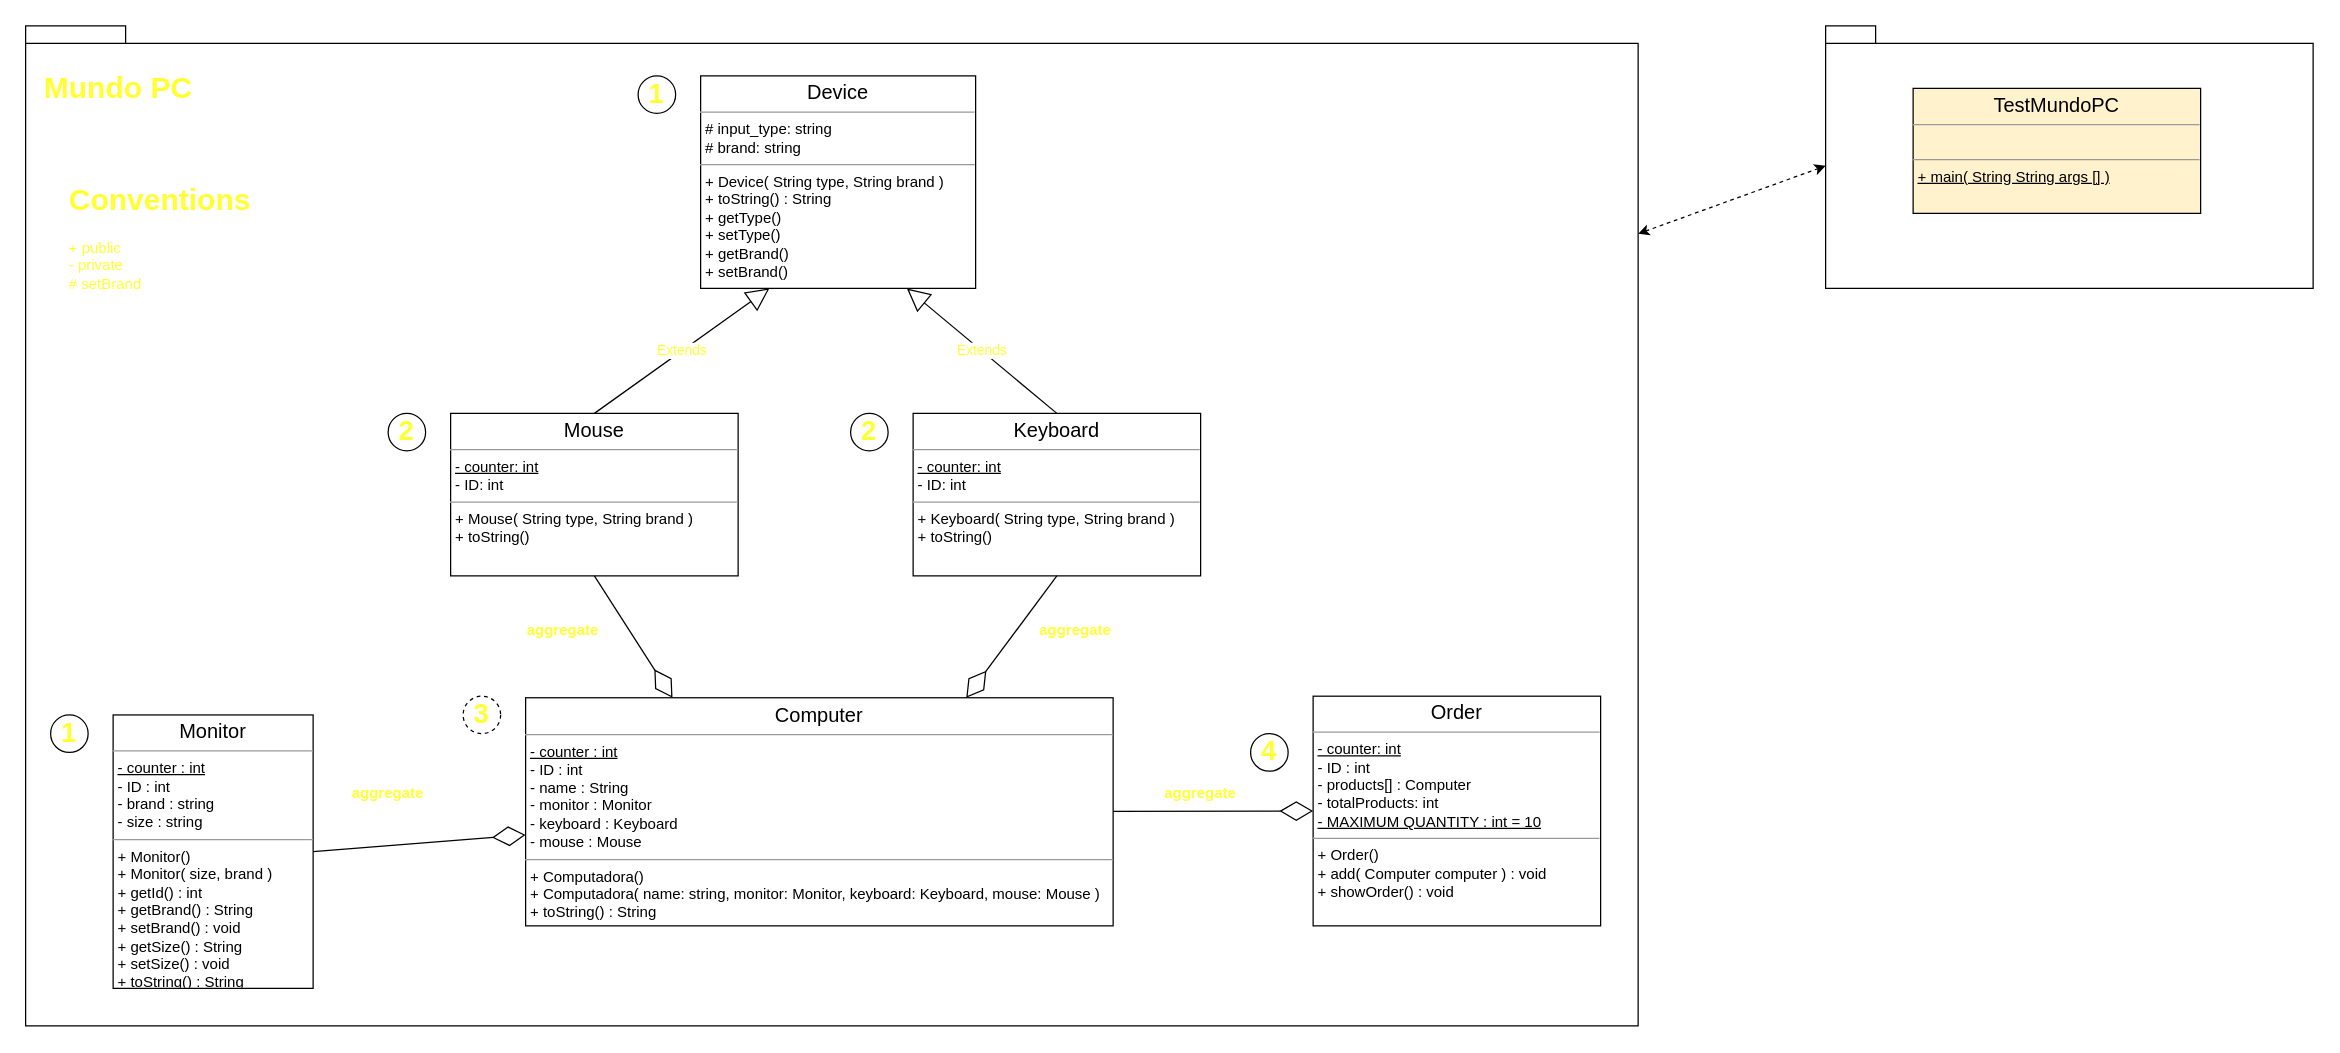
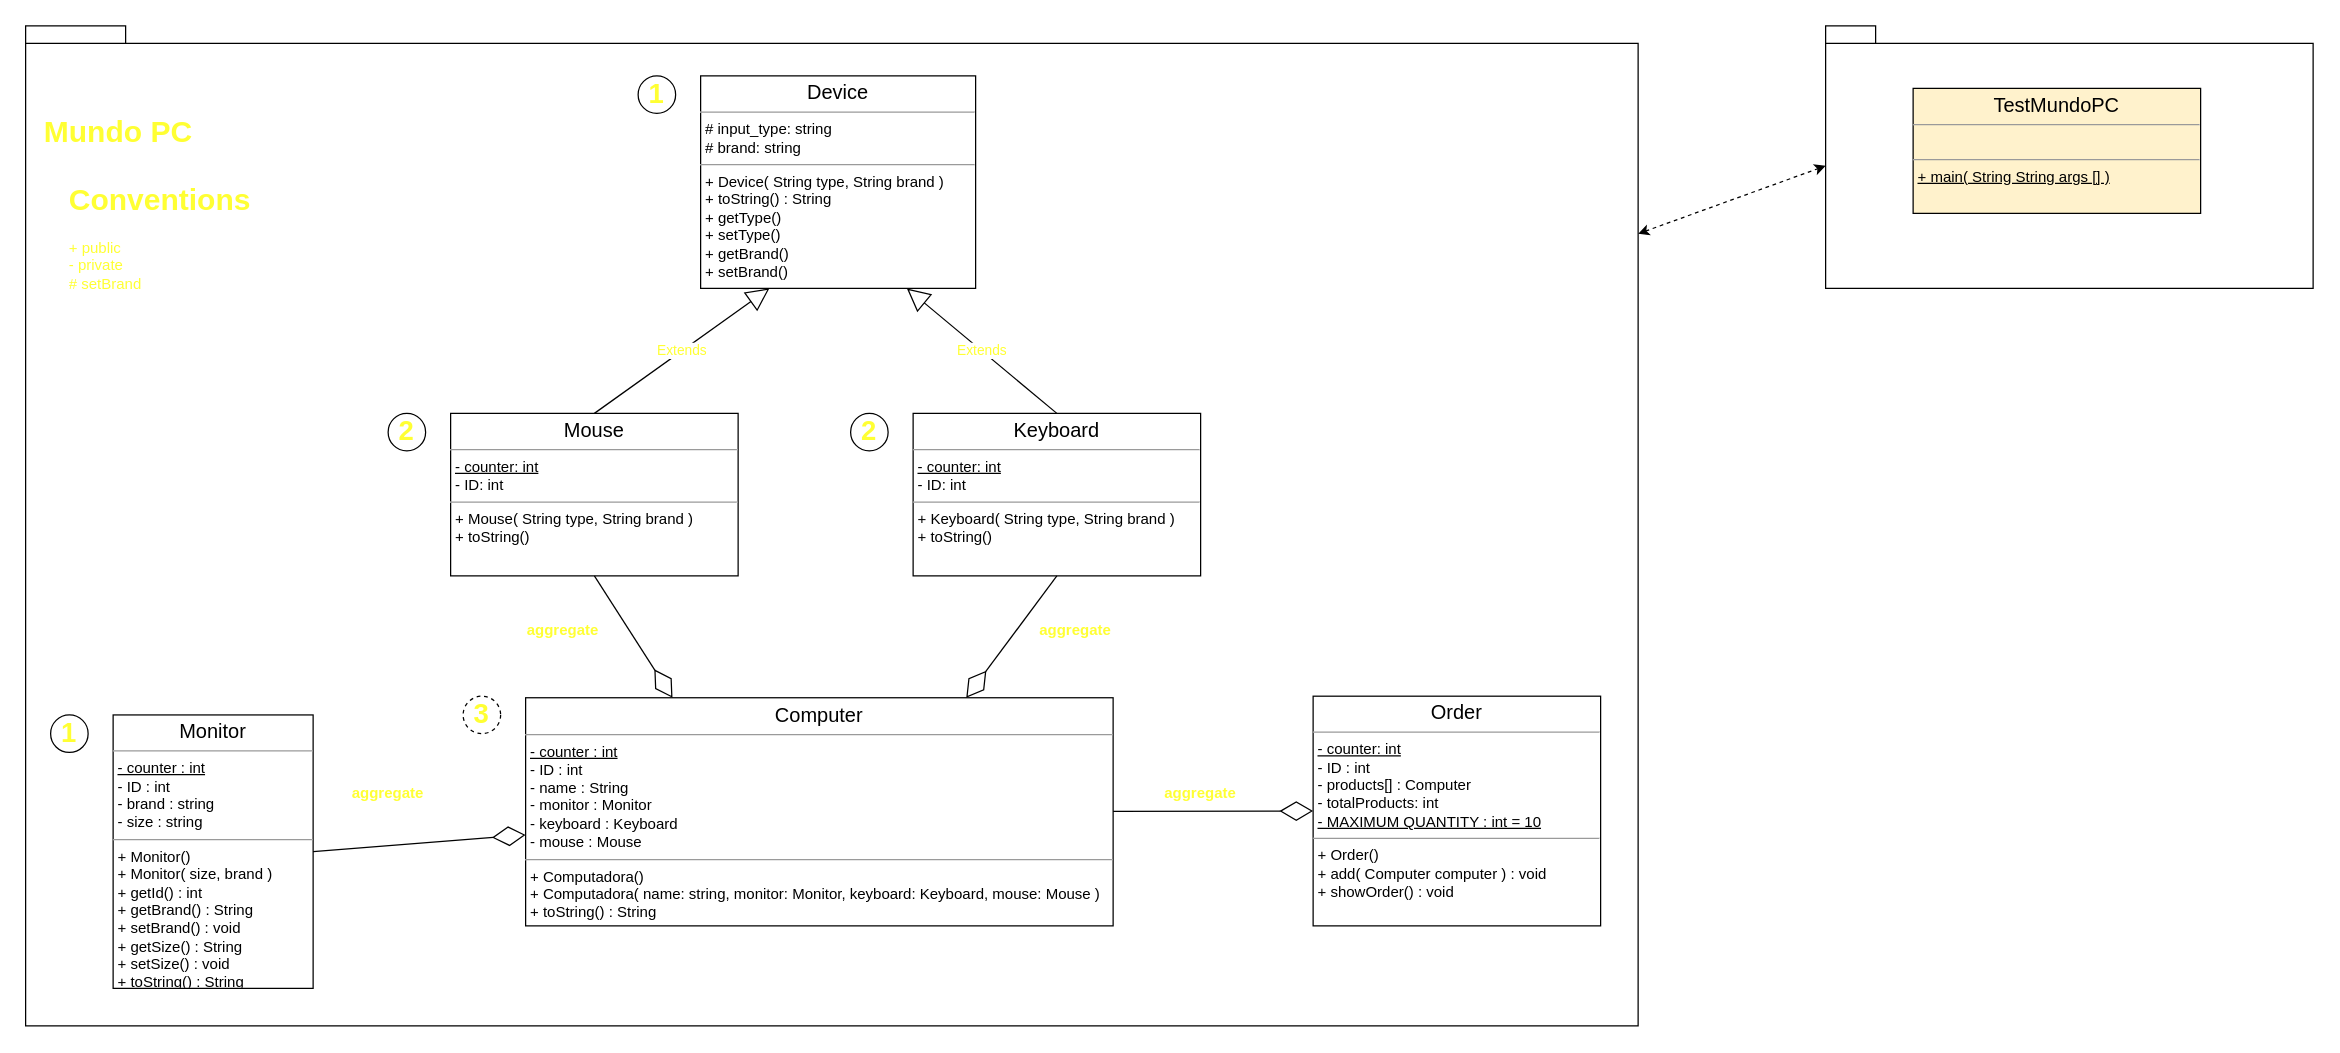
  <mxCell id="0" />
  <mxCell id="1" parent="0" />
  <mxCell id="2" value="" style="shape=folder;fontStyle=1;spacingTop=10;tabWidth=40;tabHeight=14;tabPosition=left;html=1;" parent="1" vertex="1"><mxGeometry x="20" y="20" width="1290" height="800" as="geometry" /></mxCell>
  <mxCell id="3" value="&lt;p style=&quot;margin: 0px ; margin-top: 4px ; text-align: center&quot;&gt;&lt;font style=&quot;font-size: 16px&quot;&gt;Computer&lt;/font&gt;&lt;/p&gt;&lt;hr size=&quot;1&quot;&gt;&lt;p style=&quot;margin: 0px ; margin-left: 4px&quot;&gt;&lt;u&gt;- counter : int&lt;/u&gt;&lt;/p&gt;&lt;p style=&quot;margin: 0px ; margin-left: 4px&quot;&gt;- ID : int&lt;/p&gt;&lt;p style=&quot;margin: 0px ; margin-left: 4px&quot;&gt;- name : String&lt;/p&gt;&lt;p style=&quot;margin: 0px ; margin-left: 4px&quot;&gt;- monitor : Monitor&lt;/p&gt;&lt;p style=&quot;margin: 0px ; margin-left: 4px&quot;&gt;- keyboard : Keyboard&lt;/p&gt;&lt;p style=&quot;margin: 0px ; margin-left: 4px&quot;&gt;- mouse : Mouse&lt;/p&gt;&lt;hr size=&quot;1&quot;&gt;&lt;p style=&quot;margin: 0px ; margin-left: 4px&quot;&gt;+ Computadora()&lt;br&gt;+ Computadora( name: string, monitor: Monitor, keyboard: Keyboard, mouse: Mouse )&lt;/p&gt;&lt;p style=&quot;margin: 0px ; margin-left: 4px&quot;&gt;+ toString() : String&lt;/p&gt;" style="verticalAlign=top;align=left;overflow=fill;fontSize=12;fontFamily=Helvetica;html=1;" parent="1" vertex="1"><mxGeometry x="420" y="557.5" width="470" height="182.5" as="geometry" /></mxCell>
  <mxCell id="4" value="&lt;p style=&quot;margin: 0px ; margin-top: 4px ; text-align: center&quot;&gt;&lt;font style=&quot;font-size: 16px&quot;&gt;Monitor&lt;/font&gt;&lt;/p&gt;&lt;hr size=&quot;1&quot;&gt;&lt;p style=&quot;margin: 0px ; margin-left: 4px&quot;&gt;&lt;u&gt;- counter : int&lt;/u&gt;&lt;/p&gt;&lt;p style=&quot;margin: 0px ; margin-left: 4px&quot;&gt;- ID : int&lt;/p&gt;&lt;p style=&quot;margin: 0px ; margin-left: 4px&quot;&gt;- brand : string&lt;/p&gt;&lt;p style=&quot;margin: 0px ; margin-left: 4px&quot;&gt;- size : string&lt;/p&gt;&lt;hr size=&quot;1&quot;&gt;&lt;p style=&quot;margin: 0px ; margin-left: 4px&quot;&gt;+ Monitor()&lt;br&gt;+ Monitor( size, brand )&lt;/p&gt;&lt;p style=&quot;margin: 0px ; margin-left: 4px&quot;&gt;+ getId() : int&lt;/p&gt;&lt;p style=&quot;margin: 0px ; margin-left: 4px&quot;&gt;&lt;span&gt;+ getBrand() : String&lt;/span&gt;&lt;/p&gt;&lt;p style=&quot;margin: 0px ; margin-left: 4px&quot;&gt;+ setBrand() : void&lt;br&gt;&lt;/p&gt;&lt;p style=&quot;margin: 0px ; margin-left: 4px&quot;&gt;+ getSize() : String&lt;br&gt;+ setSize() : void&lt;br&gt;&lt;/p&gt;&lt;p style=&quot;margin: 0px ; margin-left: 4px&quot;&gt;+ toString() : String&lt;br&gt;&lt;/p&gt;" style="verticalAlign=top;align=left;overflow=fill;fontSize=12;fontFamily=Helvetica;html=1;" parent="1" vertex="1"><mxGeometry x="90" y="571.25" width="160" height="218.75" as="geometry" /></mxCell>
  <mxCell id="5" value="" style="endArrow=diamondThin;endFill=0;endSize=24;html=1;fontColor=#FFFF33;exitX=1;exitY=0.5;exitDx=0;exitDy=0;" parent="1" source="4" target="3" edge="1"><mxGeometry width="160" relative="1" as="geometry"><mxPoint x="375" y="820" as="sourcePoint" /><mxPoint x="535" y="820" as="targetPoint" /></mxGeometry></mxCell>
  <mxCell id="6" value="aggregate" style="text;align=center;fontStyle=1;verticalAlign=middle;spacingLeft=3;spacingRight=3;strokeColor=none;rotatable=0;points=[[0,0.5],[1,0.5]];portConstraint=eastwest;fontColor=#FFFF33;" parent="1" vertex="1"><mxGeometry x="270" y="620" width="80" height="26" as="geometry" /></mxCell>
  <mxCell id="7" value="" style="endArrow=diamondThin;endFill=0;endSize=24;html=1;fontColor=#FFFF33;entryX=0;entryY=0.5;entryDx=0;entryDy=0;" parent="1" source="3" target="25" edge="1"><mxGeometry width="160" relative="1" as="geometry"><mxPoint x="375" y="810" as="sourcePoint" /><mxPoint x="535" y="810" as="targetPoint" /></mxGeometry></mxCell>
  <mxCell id="8" value="aggregate" style="text;align=center;fontStyle=1;verticalAlign=middle;spacingLeft=3;spacingRight=3;strokeColor=none;rotatable=0;points=[[0,0.5],[1,0.5]];portConstraint=eastwest;fontColor=#FFFF33;" parent="1" vertex="1"><mxGeometry x="920" y="620" width="80" height="26" as="geometry" /></mxCell>
  <mxCell id="9" value="&lt;p style=&quot;margin: 0px ; margin-top: 4px ; text-align: center&quot;&gt;&lt;font style=&quot;font-size: 16px&quot;&gt;Device&lt;/font&gt;&lt;/p&gt;&lt;hr size=&quot;1&quot;&gt;&lt;p style=&quot;margin: 0px ; margin-left: 4px&quot;&gt;# input_type: string&lt;/p&gt;&lt;p style=&quot;margin: 0px ; margin-left: 4px&quot;&gt;# brand: string&lt;/p&gt;&lt;hr size=&quot;1&quot;&gt;&lt;p style=&quot;margin: 0px ; margin-left: 4px&quot;&gt;+ Device( String type, String brand )&lt;br&gt;&lt;/p&gt;&lt;p style=&quot;margin: 0px ; margin-left: 4px&quot;&gt;+ toString() : String&lt;/p&gt;&lt;p style=&quot;margin: 0px ; margin-left: 4px&quot;&gt;+ getType()&lt;/p&gt;&lt;p style=&quot;margin: 0px ; margin-left: 4px&quot;&gt;+ setType()&lt;/p&gt;&lt;p style=&quot;margin: 0px ; margin-left: 4px&quot;&gt;+ getBrand()&lt;/p&gt;&lt;p style=&quot;margin: 0px ; margin-left: 4px&quot;&gt;+ setBrand()&lt;/p&gt;" style="verticalAlign=top;align=left;overflow=fill;fontSize=12;fontFamily=Helvetica;html=1;" parent="1" vertex="1"><mxGeometry x="560" y="60" width="220" height="170" as="geometry" /></mxCell>
  <mxCell id="10" value="&lt;p style=&quot;margin: 0px ; margin-top: 4px ; text-align: center&quot;&gt;&lt;font style=&quot;font-size: 16px&quot;&gt;Mouse&lt;/font&gt;&lt;/p&gt;&lt;hr size=&quot;1&quot;&gt;&lt;p style=&quot;margin: 0px ; margin-left: 4px&quot;&gt;&lt;u&gt;- counter: int&lt;/u&gt;&lt;/p&gt;&lt;p style=&quot;margin: 0px ; margin-left: 4px&quot;&gt;&lt;span&gt;- ID: int&lt;/span&gt;&lt;/p&gt;&lt;hr size=&quot;1&quot;&gt;&lt;p style=&quot;margin: 0px ; margin-left: 4px&quot;&gt;+ Mouse( String type, String brand )&lt;br&gt;+ toString()&lt;/p&gt;" style="verticalAlign=top;align=left;overflow=fill;fontSize=12;fontFamily=Helvetica;html=1;" parent="1" vertex="1"><mxGeometry x="360" y="330" width="230" height="130" as="geometry" /></mxCell>
  <mxCell id="11" value="&lt;p style=&quot;margin: 0px ; margin-top: 4px ; text-align: center&quot;&gt;&lt;font style=&quot;font-size: 16px&quot;&gt;Keyboard&lt;/font&gt;&lt;/p&gt;&lt;hr size=&quot;1&quot;&gt;&lt;p style=&quot;margin: 0px 0px 0px 4px&quot;&gt;&lt;u&gt;- counter: int&lt;/u&gt;&lt;/p&gt;&lt;p style=&quot;margin: 0px 0px 0px 4px&quot;&gt;&lt;span&gt;- ID: int&lt;/span&gt;&lt;/p&gt;&lt;hr size=&quot;1&quot;&gt;&lt;p style=&quot;margin: 0px ; margin-left: 4px&quot;&gt;+ Keyboard( String type, String brand )&lt;br&gt;+ toString()&lt;/p&gt;&lt;p style=&quot;margin: 0px ; margin-left: 4px&quot;&gt;&lt;/p&gt;" style="verticalAlign=top;align=left;overflow=fill;fontSize=12;fontFamily=Helvetica;html=1;" parent="1" vertex="1"><mxGeometry x="730" y="330" width="230" height="130" as="geometry" /></mxCell>
  <mxCell id="12" value="Extends" style="endArrow=block;endSize=16;endFill=0;html=1;fontColor=#FFFF33;exitX=0.5;exitY=0;exitDx=0;exitDy=0;entryX=0.25;entryY=1;entryDx=0;entryDy=0;" parent="1" source="10" target="9" edge="1"><mxGeometry width="160" relative="1" as="geometry"><mxPoint x="535" y="440" as="sourcePoint" /><mxPoint x="695" y="440" as="targetPoint" /></mxGeometry></mxCell>
  <mxCell id="13" value="Extends" style="endArrow=block;endSize=16;endFill=0;html=1;fontColor=#FFFF33;entryX=0.75;entryY=1;entryDx=0;entryDy=0;exitX=0.5;exitY=0;exitDx=0;exitDy=0;" parent="1" source="11" target="9" edge="1"><mxGeometry width="160" relative="1" as="geometry"><mxPoint x="445" y="470" as="sourcePoint" /><mxPoint x="605" y="470" as="targetPoint" /></mxGeometry></mxCell>
  <mxCell id="14" value="" style="endArrow=diamondThin;endFill=0;endSize=24;html=1;fontColor=#FFFF33;exitX=0.5;exitY=1;exitDx=0;exitDy=0;entryX=0.25;entryY=0;entryDx=0;entryDy=0;" parent="1" source="10" target="3" edge="1"><mxGeometry width="160" relative="1" as="geometry"><mxPoint x="390" y="550" as="sourcePoint" /><mxPoint x="550" y="550" as="targetPoint" /></mxGeometry></mxCell>
  <mxCell id="15" value="" style="endArrow=diamondThin;endFill=0;endSize=24;html=1;fontColor=#FFFF33;exitX=0.5;exitY=1;exitDx=0;exitDy=0;entryX=0.75;entryY=0;entryDx=0;entryDy=0;" parent="1" source="11" target="3" edge="1"><mxGeometry width="160" relative="1" as="geometry"><mxPoint x="390" y="550" as="sourcePoint" /><mxPoint x="550" y="550" as="targetPoint" /></mxGeometry></mxCell>
  <mxCell id="16" value="aggregate" style="text;align=center;fontStyle=1;verticalAlign=middle;spacingLeft=3;spacingRight=3;strokeColor=none;rotatable=0;points=[[0,0.5],[1,0.5]];portConstraint=eastwest;fontColor=#FFFF33;" parent="1" vertex="1"><mxGeometry x="820" y="490" width="80" height="26" as="geometry" /></mxCell>
  <mxCell id="17" value="aggregate" style="text;align=center;fontStyle=1;verticalAlign=middle;spacingLeft=3;spacingRight=3;strokeColor=none;rotatable=0;points=[[0,0.5],[1,0.5]];portConstraint=eastwest;fontColor=#FFFF33;" parent="1" vertex="1"><mxGeometry x="410" y="490" width="80" height="26" as="geometry" /></mxCell>
  <mxCell id="18" value="&lt;h1&gt;Conventions&lt;/h1&gt;&lt;p&gt;+ public&amp;nbsp; &amp;nbsp; &amp;nbsp; &amp;nbsp;&lt;br&gt;- private&amp;nbsp; &amp;nbsp; &amp;nbsp; &amp;nbsp;&lt;br&gt;# setBrand&amp;nbsp;&amp;nbsp;&lt;/p&gt;" style="text;html=1;strokeColor=none;fillColor=none;spacing=5;spacingTop=-20;whiteSpace=wrap;overflow=hidden;rounded=0;fontColor=#FFFF33;align=left;" parent="1" vertex="1"><mxGeometry x="50" y="140" width="190" height="120" as="geometry" /></mxCell>
  <mxCell id="19" value="&lt;b&gt;&lt;font style=&quot;font-size: 22px&quot;&gt;1&lt;/font&gt;&lt;/b&gt;" style="ellipse;whiteSpace=wrap;html=1;aspect=fixed;fontColor=#FFFF33;align=center;labelBackgroundColor=none;" parent="1" vertex="1"><mxGeometry x="510" y="60" width="30" height="30" as="geometry" /></mxCell>
  <mxCell id="20" value="&lt;b&gt;&lt;font style=&quot;font-size: 22px&quot;&gt;1&lt;/font&gt;&lt;/b&gt;" style="ellipse;whiteSpace=wrap;html=1;aspect=fixed;fontColor=#FFFF33;align=center;labelBackgroundColor=none;" parent="1" vertex="1"><mxGeometry x="40" y="571.25" width="30" height="30" as="geometry" /></mxCell>
  <mxCell id="21" value="&lt;b&gt;&lt;font style=&quot;font-size: 22px&quot;&gt;2&lt;/font&gt;&lt;/b&gt;" style="ellipse;whiteSpace=wrap;html=1;aspect=fixed;fontColor=#FFFF33;align=center;labelBackgroundColor=none;" parent="1" vertex="1"><mxGeometry x="310" y="330" width="30" height="30" as="geometry" /></mxCell>
  <mxCell id="22" value="&lt;b&gt;&lt;font style=&quot;font-size: 22px&quot;&gt;2&lt;/font&gt;&lt;/b&gt;" style="ellipse;whiteSpace=wrap;html=1;aspect=fixed;fontColor=#FFFF33;align=center;labelBackgroundColor=none;" parent="1" vertex="1"><mxGeometry x="680" y="330" width="30" height="30" as="geometry" /></mxCell>
  <mxCell id="23" value="&lt;b&gt;&lt;font style=&quot;font-size: 22px&quot;&gt;3&lt;/font&gt;&lt;/b&gt;" style="ellipse;whiteSpace=wrap;html=1;aspect=fixed;fontColor=#FFFF33;align=center;labelBackgroundColor=none;dashed=1;" parent="1" vertex="1"><mxGeometry x="370" y="556.25" width="30" height="30" as="geometry" /></mxCell>
- <mxCell id="24" value="&lt;b&gt;&lt;font style=&quot;font-size: 22px&quot;&gt;4&lt;/font&gt;&lt;/b&gt;" style="ellipse;whiteSpace=wrap;html=1;aspect=fixed;fontColor=#FFFF33;align=center;labelBackgroundColor=none;" parent="1" vertex="1"><mxGeometry x="1000" y="586.25" width="30" height="30" as="geometry" /></mxCell>
  <mxCell id="25" value="&lt;p style=&quot;margin: 0px ; margin-top: 4px ; text-align: center&quot;&gt;&lt;font style=&quot;font-size: 16px&quot;&gt;Order&lt;/font&gt;&lt;/p&gt;&lt;hr size=&quot;1&quot;&gt;&lt;p style=&quot;margin: 0px ; margin-left: 4px&quot;&gt;&lt;u&gt;- counter: int&lt;/u&gt;&lt;/p&gt;&lt;p style=&quot;margin: 0px ; margin-left: 4px&quot;&gt;- ID : int&lt;br&gt;&lt;/p&gt;&lt;p style=&quot;margin: 0px ; margin-left: 4px&quot;&gt;- products[] : Computer&lt;/p&gt;&lt;p style=&quot;margin: 0px 0px 0px 4px&quot;&gt;- totalProducts: int&lt;/p&gt;&lt;p style=&quot;margin: 0px 0px 0px 4px&quot;&gt;&lt;u&gt;- MAXIMUM QUANTITY : int = 10&lt;/u&gt;&lt;/p&gt;&lt;hr size=&quot;1&quot;&gt;&lt;p style=&quot;margin: 0px ; margin-left: 4px&quot;&gt;+ Order()&lt;/p&gt;&lt;p style=&quot;margin: 0px ; margin-left: 4px&quot;&gt;+ add( Computer computer ) : void&lt;br&gt;&lt;/p&gt;&lt;p style=&quot;margin: 0px ; margin-left: 4px&quot;&gt;+ showOrder() : void&lt;/p&gt;&lt;p style=&quot;margin: 0px ; margin-left: 4px&quot;&gt;&lt;/p&gt;" style="verticalAlign=top;align=left;overflow=fill;fontSize=12;fontFamily=Helvetica;html=1;" parent="1" vertex="1"><mxGeometry x="1050" y="556.25" width="230" height="183.75" as="geometry" /></mxCell>
- <mxCell id="26" value="&lt;h1&gt;Mundo PC&lt;/h1&gt;" style="text;html=1;strokeColor=none;fillColor=none;spacing=5;spacingTop=-20;whiteSpace=wrap;overflow=hidden;rounded=0;fontColor=#FFFF33;align=left;" parent="1" vertex="1"><mxGeometry x="30" y="50" width="190" height="40" as="geometry" /></mxCell>
+ <mxCell id="26" value="&lt;h1&gt;Mundo PC&lt;/h1&gt;" style="text;html=1;strokeColor=none;fillColor=none;spacing=5;spacingTop=-20;whiteSpace=wrap;overflow=hidden;rounded=0;fontColor=#FFFF33;align=left;" parent="1" vertex="1"><mxGeometry x="30" y="85" width="190" height="40" as="geometry" /></mxCell>
  <mxCell id="27" value="" style="shape=folder;fontStyle=1;spacingTop=10;tabWidth=40;tabHeight=14;tabPosition=left;html=1;" vertex="1" parent="1"><mxGeometry x="1460" y="20" width="390" height="210" as="geometry" /></mxCell>
  <mxCell id="28" value="&lt;p style=&quot;margin: 0px ; margin-top: 4px ; text-align: center&quot;&gt;&lt;font style=&quot;font-size: 16px&quot;&gt;TestMundoPC&lt;/font&gt;&lt;/p&gt;&lt;hr size=&quot;1&quot;&gt;&lt;p style=&quot;margin: 0px 0px 0px 4px&quot;&gt;&lt;br&gt;&lt;/p&gt;&lt;hr size=&quot;1&quot;&gt;&lt;p style=&quot;margin: 0px ; margin-left: 4px&quot;&gt;&lt;u&gt;+ main( String String args [] )&lt;/u&gt;&lt;br&gt;&lt;br&gt;&lt;/p&gt;&lt;p style=&quot;margin: 0px ; margin-left: 4px&quot;&gt;&lt;/p&gt;" style="verticalAlign=top;align=left;overflow=fill;fontSize=12;fontFamily=Helvetica;html=1;fillColor=#fff2cc;" vertex="1" parent="1"><mxGeometry x="1530" y="70" width="230" height="100" as="geometry" /></mxCell>
  <mxCell id="29" value="" style="endArrow=classic;dashed=1;html=1;entryX=0;entryY=0;entryDx=0;entryDy=112;entryPerimeter=0;strokeWidth=1;startArrow=classic;startFill=1;endFill=1;" edge="1" parent="1" source="2" target="27"><mxGeometry width="50" height="50" relative="1" as="geometry"><mxPoint x="1360" y="385.5" as="sourcePoint" /><mxPoint x="1460" y="338" as="targetPoint" /></mxGeometry></mxCell>
